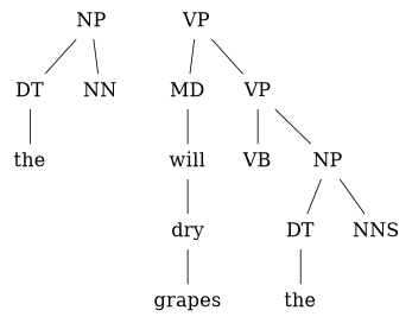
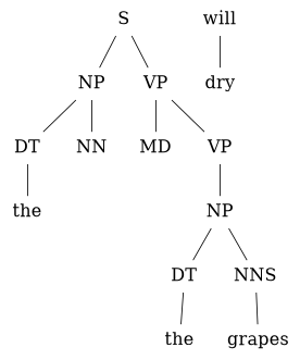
  graph {
    splines=false
    node [color=purple fontsize=20 shape=plaintext]
+   n1 [label=S]
    n2 [color=darkorange label=NP]
    n3 [color=darkorange label=VP]
    n4 [label=DT]
    n5 [color=darkorange label=NN]
    n6 [label=MD]
    n7 [label=VP]
    n8 [color=brown label=the]
    n9 [color=darkorange label=will]
-   n10 [label=VB]
    n11 [color=darkorange label=NP]
    n12 [color=darkorange label=dry]
    n13 [label=DT]
    n14 [color=brown label=NNS]
    n15 [color=darkorange label=the]
    n16 [label=grapes]
+   n1 -- n2
+   n1 -- n3
    n2 -- n4
    n2 -- n5
    n3 -- n6
    n3 -- n7
    n4 -- n8
-   n6 -- n9
-   n7 -- n10
    n7 -- n11
    n9 -- n12
    n11 -- n13
    n11 -- n14
    n13 -- n15
-   n12 -- n16
+   n14 -- n16
  }
